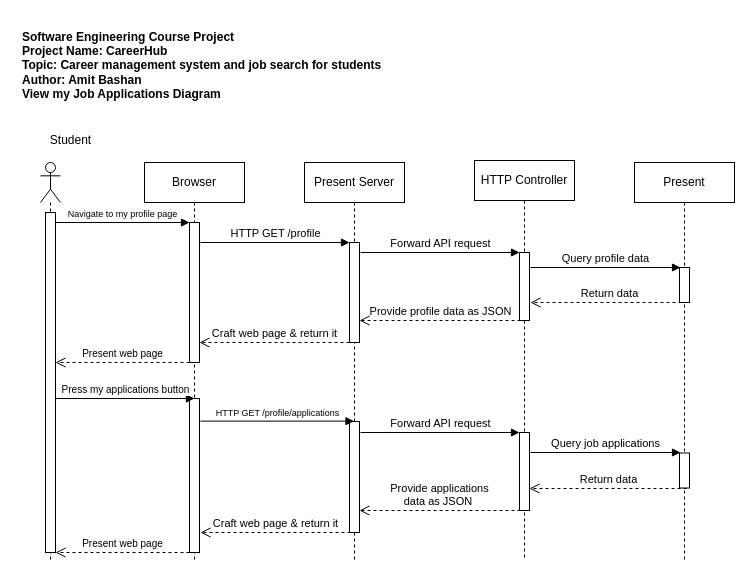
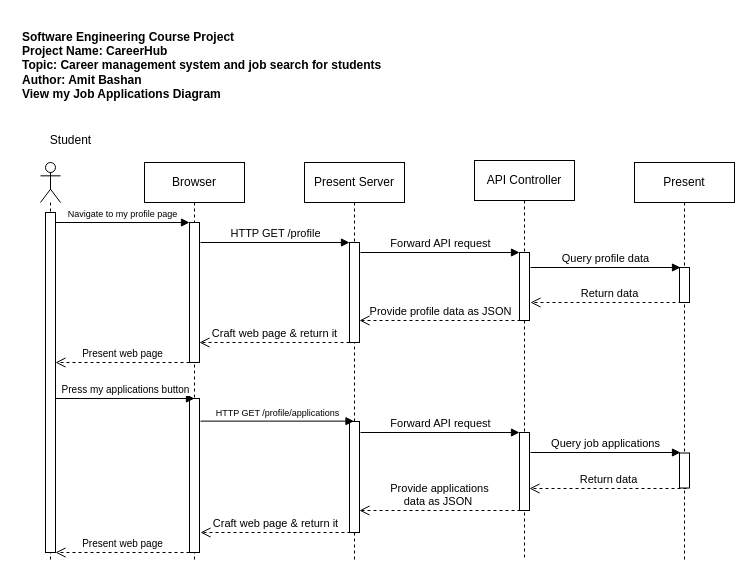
  <mxCell id="0" />
  <mxCell id="1" parent="0" />
  <mxCell id="2" value="&lt;b&gt;Software Engineering Course Project&lt;/b&gt;&lt;div&gt;&lt;b&gt;Project Name: CareerHub&lt;/b&gt;&lt;/div&gt;&lt;div&gt;&lt;b&gt;Topic: Career management system and job search for students&lt;/b&gt;&lt;/div&gt;&lt;div&gt;&lt;b&gt;Author: Amit Bashan&lt;/b&gt;&lt;/div&gt;&lt;div&gt;&lt;b&gt;View my Job Applications Diagram&lt;/b&gt;&lt;/div&gt;" style="text;html=1;align=left;verticalAlign=middle;resizable=0;points=[];autosize=1;strokeColor=none;fillColor=none;" vertex="1" parent="1"><mxGeometry x="20" y="20" width="380" height="90" as="geometry" /></mxCell>
  <mxCell id="3" value="" style="shape=umlLifeline;perimeter=lifelinePerimeter;whiteSpace=wrap;html=1;container=1;dropTarget=0;collapsible=0;recursiveResize=0;outlineConnect=0;portConstraint=eastwest;newEdgeStyle={&quot;curved&quot;:0,&quot;rounded&quot;:0};participant=umlActor;" vertex="1" parent="1"><mxGeometry x="40" y="162" width="20" height="398" as="geometry" /></mxCell>
  <mxCell id="4" value="" style="html=1;points=[[0,0,0,0,5],[0,1,0,0,-5],[1,0,0,0,5],[1,1,0,0,-5]];perimeter=orthogonalPerimeter;outlineConnect=0;targetShapes=umlLifeline;portConstraint=eastwest;newEdgeStyle={&quot;curved&quot;:0,&quot;rounded&quot;:0};" vertex="1" parent="3"><mxGeometry x="5" y="50" width="10" height="340" as="geometry" /></mxCell>
  <mxCell id="5" value="Student" style="text;html=1;align=center;verticalAlign=middle;resizable=0;points=[];autosize=1;strokeColor=none;fillColor=none;" vertex="1" parent="1"><mxGeometry x="40" y="125" width="60" height="30" as="geometry" /></mxCell>
  <mxCell id="6" value="Browser" style="shape=umlLifeline;perimeter=lifelinePerimeter;whiteSpace=wrap;html=1;container=1;dropTarget=0;collapsible=0;recursiveResize=0;outlineConnect=0;portConstraint=eastwest;newEdgeStyle={&quot;curved&quot;:0,&quot;rounded&quot;:0};" vertex="1" parent="1"><mxGeometry x="144" y="162" width="100" height="398" as="geometry" /></mxCell>
  <mxCell id="7" value="" style="html=1;points=[[0,0,0,0,5],[0,1,0,0,-5],[1,0,0,0,5],[1,1,0,0,-5]];perimeter=orthogonalPerimeter;outlineConnect=0;targetShapes=umlLifeline;portConstraint=eastwest;newEdgeStyle={&quot;curved&quot;:0,&quot;rounded&quot;:0};" vertex="1" parent="6"><mxGeometry x="45" y="60" width="10" height="140" as="geometry" /></mxCell>
  <mxCell id="8" value="" style="html=1;points=[[0,0,0,0,5],[0,1,0,0,-5],[1,0,0,0,5],[1,1,0,0,-5]];perimeter=orthogonalPerimeter;outlineConnect=0;targetShapes=umlLifeline;portConstraint=eastwest;newEdgeStyle={&quot;curved&quot;:0,&quot;rounded&quot;:0};" vertex="1" parent="6"><mxGeometry x="45" y="236" width="10" height="154" as="geometry" /></mxCell>
  <mxCell id="9" value="Present Server" style="shape=umlLifeline;perimeter=lifelinePerimeter;whiteSpace=wrap;html=1;container=1;dropTarget=0;collapsible=0;recursiveResize=0;outlineConnect=0;portConstraint=eastwest;newEdgeStyle={&quot;curved&quot;:0,&quot;rounded&quot;:0};" vertex="1" parent="1"><mxGeometry x="304" y="162" width="100" height="398" as="geometry" /></mxCell>
  <mxCell id="10" value="" style="html=1;points=[[0,0,0,0,5],[0,1,0,0,-5],[1,0,0,0,5],[1,1,0,0,-5]];perimeter=orthogonalPerimeter;outlineConnect=0;targetShapes=umlLifeline;portConstraint=eastwest;newEdgeStyle={&quot;curved&quot;:0,&quot;rounded&quot;:0};" vertex="1" parent="9"><mxGeometry x="45" y="80" width="10" height="100" as="geometry" /></mxCell>
  <mxCell id="11" value="" style="html=1;points=[[0,0,0,0,5],[0,1,0,0,-5],[1,0,0,0,5],[1,1,0,0,-5]];perimeter=orthogonalPerimeter;outlineConnect=0;targetShapes=umlLifeline;portConstraint=eastwest;newEdgeStyle={&quot;curved&quot;:0,&quot;rounded&quot;:0};" vertex="1" parent="9"><mxGeometry x="45" y="259" width="10" height="111" as="geometry" /></mxCell>
  <mxCell id="12" value="Present" style="shape=umlLifeline;perimeter=lifelinePerimeter;whiteSpace=wrap;html=1;container=1;dropTarget=0;collapsible=0;recursiveResize=0;outlineConnect=0;portConstraint=eastwest;newEdgeStyle={&quot;curved&quot;:0,&quot;rounded&quot;:0};" vertex="1" parent="1"><mxGeometry x="634" y="162" width="100" height="398" as="geometry" /></mxCell>
  <mxCell id="13" value="" style="html=1;points=[[0,0,0,0,5],[0,1,0,0,-5],[1,0,0,0,5],[1,1,0,0,-5]];perimeter=orthogonalPerimeter;outlineConnect=0;targetShapes=umlLifeline;portConstraint=eastwest;newEdgeStyle={&quot;curved&quot;:0,&quot;rounded&quot;:0};" vertex="1" parent="12"><mxGeometry x="45" y="105" width="10" height="35" as="geometry" /></mxCell>
  <mxCell id="14" value="" style="html=1;points=[[0,0,0,0,5],[0,1,0,0,-5],[1,0,0,0,5],[1,1,0,0,-5]];perimeter=orthogonalPerimeter;outlineConnect=0;targetShapes=umlLifeline;portConstraint=eastwest;newEdgeStyle={&quot;curved&quot;:0,&quot;rounded&quot;:0};" vertex="1" parent="12"><mxGeometry x="45" y="290.5" width="10" height="35" as="geometry" /></mxCell>
- <mxCell id="15" value="HTTP Controller" style="shape=umlLifeline;perimeter=lifelinePerimeter;whiteSpace=wrap;html=1;container=1;dropTarget=0;collapsible=0;recursiveResize=0;outlineConnect=0;portConstraint=eastwest;newEdgeStyle={&quot;curved&quot;:0,&quot;rounded&quot;:0};" vertex="1" parent="1"><mxGeometry x="474" y="160" width="100" height="400" as="geometry" /></mxCell>
+ <mxCell id="15" value="API Controller" style="shape=umlLifeline;perimeter=lifelinePerimeter;whiteSpace=wrap;html=1;container=1;dropTarget=0;collapsible=0;recursiveResize=0;outlineConnect=0;portConstraint=eastwest;newEdgeStyle={&quot;curved&quot;:0,&quot;rounded&quot;:0};" vertex="1" parent="1"><mxGeometry x="474" y="160" width="100" height="400" as="geometry" /></mxCell>
  <mxCell id="16" value="" style="html=1;points=[[0,0,0,0,5],[0,1,0,0,-5],[1,0,0,0,5],[1,1,0,0,-5]];perimeter=orthogonalPerimeter;outlineConnect=0;targetShapes=umlLifeline;portConstraint=eastwest;newEdgeStyle={&quot;curved&quot;:0,&quot;rounded&quot;:0};" vertex="1" parent="15"><mxGeometry x="45" y="92" width="10" height="68" as="geometry" /></mxCell>
  <mxCell id="17" value="" style="html=1;points=[[0,0,0,0,5],[0,1,0,0,-5],[1,0,0,0,5],[1,1,0,0,-5]];perimeter=orthogonalPerimeter;outlineConnect=0;targetShapes=umlLifeline;portConstraint=eastwest;newEdgeStyle={&quot;curved&quot;:0,&quot;rounded&quot;:0};" vertex="1" parent="15"><mxGeometry x="45" y="272" width="10" height="78" as="geometry" /></mxCell>
  <mxCell id="18" value="&lt;span&gt;&lt;font style=&quot;font-size: 9px;&quot;&gt;Navigate to my profile page&lt;/font&gt;&lt;/span&gt;" style="html=1;verticalAlign=bottom;endArrow=block;curved=0;rounded=0;fontSize=10;" edge="1" parent="1" target="7"><mxGeometry x="0.005" width="80" relative="1" as="geometry"><mxPoint x="55" y="222" as="sourcePoint" /><mxPoint x="175" y="222" as="targetPoint" /><mxPoint as="offset" /></mxGeometry></mxCell>
  <mxCell id="19" value="HTTP GET /profile" style="html=1;verticalAlign=bottom;endArrow=block;curved=0;rounded=0;" edge="1" parent="1" target="10"><mxGeometry width="80" relative="1" as="geometry"><mxPoint x="200" y="242" as="sourcePoint" /><mxPoint x="280" y="242" as="targetPoint" /></mxGeometry></mxCell>
  <mxCell id="20" value="Forward API request" style="html=1;verticalAlign=bottom;endArrow=block;curved=0;rounded=0;" edge="1" parent="1" target="16"><mxGeometry width="80" relative="1" as="geometry"><mxPoint x="360" y="252" as="sourcePoint" /><mxPoint x="440" y="252" as="targetPoint" /></mxGeometry></mxCell>
  <mxCell id="21" value="Provide profile data as JSON" style="html=1;verticalAlign=bottom;endArrow=open;dashed=1;endSize=8;curved=0;rounded=0;" edge="1" parent="1"><mxGeometry x="-0.001" relative="1" as="geometry"><mxPoint x="520" y="320" as="sourcePoint" /><mxPoint x="359" y="320" as="targetPoint" /><mxPoint as="offset" /></mxGeometry></mxCell>
  <mxCell id="22" value="Craft web page &amp;amp; return it" style="html=1;verticalAlign=bottom;endArrow=open;dashed=1;endSize=8;curved=0;rounded=0;" edge="1" parent="1"><mxGeometry x="0.002" relative="1" as="geometry"><mxPoint x="349" y="342" as="sourcePoint" /><mxPoint x="199" y="342" as="targetPoint" /><mxPoint as="offset" /></mxGeometry></mxCell>
  <mxCell id="23" value="&lt;font style=&quot;font-size: 10px;&quot;&gt;Present web page&lt;/font&gt;" style="html=1;verticalAlign=bottom;endArrow=open;dashed=1;endSize=8;curved=0;rounded=0;" edge="1" parent="1"><mxGeometry x="0.0" relative="1" as="geometry"><mxPoint x="189" y="362" as="sourcePoint" /><mxPoint x="55" y="362" as="targetPoint" /><mxPoint as="offset" /></mxGeometry></mxCell>
  <mxCell id="24" value="Query profile data" style="html=1;verticalAlign=bottom;endArrow=block;curved=0;rounded=0;" edge="1" parent="1"><mxGeometry x="-0.001" width="80" relative="1" as="geometry"><mxPoint x="530" y="267" as="sourcePoint" /><mxPoint x="680" y="267" as="targetPoint" /><mxPoint as="offset" /></mxGeometry></mxCell>
  <mxCell id="25" value="Return data" style="html=1;verticalAlign=bottom;endArrow=open;dashed=1;endSize=8;curved=0;rounded=0;" edge="1" parent="1"><mxGeometry x="-0.001" relative="1" as="geometry"><mxPoint x="687" y="302" as="sourcePoint" /><mxPoint x="530" y="302" as="targetPoint" /><mxPoint as="offset" /></mxGeometry></mxCell>
  <mxCell id="26" value="&lt;font size=&quot;1&quot;&gt;Press my applications button&lt;/font&gt;" style="html=1;verticalAlign=bottom;endArrow=block;curved=0;rounded=0;fontSize=10;" edge="1" parent="1"><mxGeometry x="0.013" width="80" relative="1" as="geometry"><mxPoint x="55" y="398" as="sourcePoint" /><mxPoint x="194" y="398" as="targetPoint" /><mxPoint as="offset" /></mxGeometry></mxCell>
  <mxCell id="27" value="HTTP GET /profile/applications" style="html=1;verticalAlign=bottom;endArrow=block;curved=0;rounded=0;fontSize=9;" edge="1" parent="1" target="9"><mxGeometry x="0.002" width="80" relative="1" as="geometry"><mxPoint x="200" y="420.63" as="sourcePoint" /><mxPoint x="350" y="421" as="targetPoint" /><mxPoint as="offset" /></mxGeometry></mxCell>
  <mxCell id="28" value="Forward API request" style="html=1;verticalAlign=bottom;endArrow=block;curved=0;rounded=0;" edge="1" parent="1"><mxGeometry width="80" relative="1" as="geometry"><mxPoint x="360" y="432" as="sourcePoint" /><mxPoint x="519" y="432" as="targetPoint" /></mxGeometry></mxCell>
  <mxCell id="29" value="Query job applications" style="html=1;verticalAlign=bottom;endArrow=block;curved=0;rounded=0;" edge="1" parent="1"><mxGeometry x="-0.003" width="80" relative="1" as="geometry"><mxPoint x="530" y="452" as="sourcePoint" /><mxPoint x="680" y="452" as="targetPoint" /><mxPoint as="offset" /></mxGeometry></mxCell>
  <mxCell id="30" value="Return data" style="html=1;verticalAlign=bottom;endArrow=open;dashed=1;endSize=8;curved=0;rounded=0;" edge="1" parent="1"><mxGeometry x="-0.001" relative="1" as="geometry"><mxPoint x="686" y="488" as="sourcePoint" /><mxPoint x="529" y="488" as="targetPoint" /><mxPoint as="offset" /></mxGeometry></mxCell>
  <mxCell id="31" value="Provide applications&lt;div&gt;&lt;span style=&quot;background-color: light-dark(#ffffff, var(--ge-dark-color, #121212)); color: light-dark(rgb(0, 0, 0), rgb(255, 255, 255));&quot;&gt;data as JSON&amp;nbsp;&lt;/span&gt;&lt;/div&gt;" style="html=1;verticalAlign=bottom;endArrow=open;dashed=1;endSize=8;curved=0;rounded=0;" edge="1" parent="1"><mxGeometry x="0.003" relative="1" as="geometry"><mxPoint x="520" y="510" as="sourcePoint" /><mxPoint x="359" y="510" as="targetPoint" /><mxPoint as="offset" /></mxGeometry></mxCell>
  <mxCell id="32" value="Craft web page &amp;amp; return it" style="html=1;verticalAlign=bottom;endArrow=open;dashed=1;endSize=8;curved=0;rounded=0;" edge="1" parent="1"><mxGeometry x="0.002" relative="1" as="geometry"><mxPoint x="350" y="532" as="sourcePoint" /><mxPoint x="200" y="532" as="targetPoint" /><mxPoint as="offset" /></mxGeometry></mxCell>
  <mxCell id="33" value="&lt;font style=&quot;font-size: 10px;&quot;&gt;Present web page&lt;/font&gt;" style="html=1;verticalAlign=bottom;endArrow=open;dashed=1;endSize=8;curved=0;rounded=0;" edge="1" parent="1"><mxGeometry x="0.0" relative="1" as="geometry"><mxPoint x="189" y="552" as="sourcePoint" /><mxPoint x="55" y="552" as="targetPoint" /><mxPoint as="offset" /></mxGeometry></mxCell>
